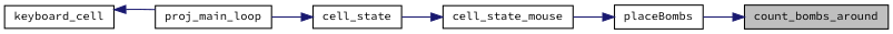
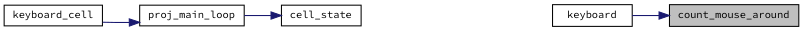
  digraph {
    fontname="Source Code Pro"
    rankdir=RL
    node [color=black fillcolor=white fontname="Source Code Pro" fontsize=10 shape=record style=filled]
    edge [color=midnightblue dir=back fontname="Source Code Pro" fontsize=10 labelfontname=Helvetica labelfontsize=10 style=solid]
-   n1 [fillcolor=grey75 fontcolor=black height=0.2 label=count_bombs_around width=0.4]
-   n2 [height=0.2 label=placeBombs width=0.4]
-   n3 [height=0.2 label=cell_state_mouse width=0.4]
+   n1 [fillcolor=grey75 fontcolor=black height=0.2 label=count_mouse_around width=0.4]
+   n2 [height=0.2 label=keyboard width=0.4]
    n4 [height=0.2 label=cell_state width=0.4]
    n5 [height=0.2 label=keyboard_cell width=0.4]
    n6 [height=0.2 label=proj_main_loop width=0.4]
    n1 -> n2
-   n2 -> n3
-   n3 -> n4
    n4 -> n6
-   n5 -> n6
+   n6 -> n5
  }
